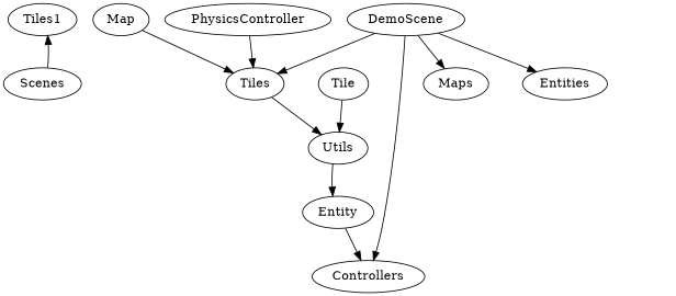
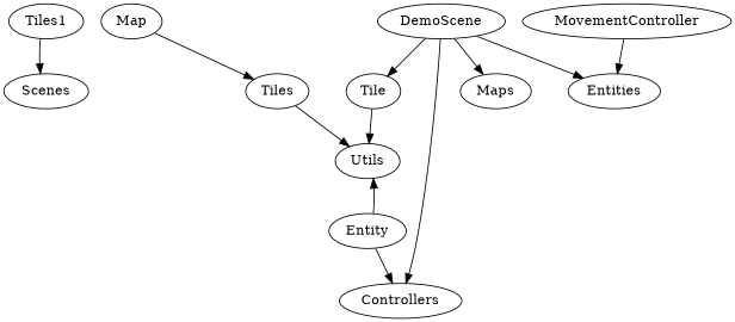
  digraph {
    n1 [label=Tiles1]
    Scenes
    Map
    Tiles
    Utils
    DemoScene
    Controllers
    Entities
    Maps
    Tile
-   PhysicsController
+   MovementController
    Entity
-   Scenes -> n1
+   n1 -> Scenes
    Map -> Tiles
    Tiles -> Utils
-   DemoScene -> Tiles
+   DemoScene -> Tile
    DemoScene -> Controllers
    DemoScene -> Entities
    DemoScene -> Maps
    Tile -> Utils
-   PhysicsController -> Tiles
-   Utils -> Entity
+   MovementController -> Entities
+   Entity -> Utils
    Entity -> Controllers
  }
